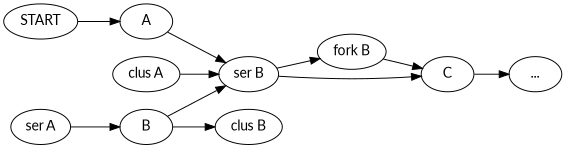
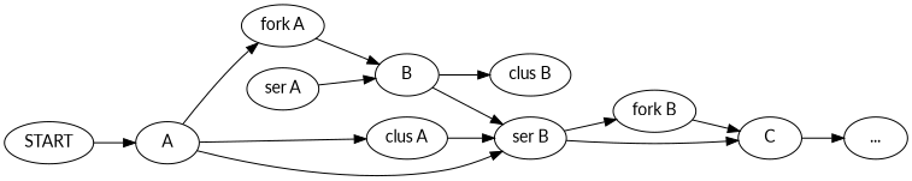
  digraph {
    fontname=Lato
    rankdir=LR
    node [fontname=Lato]
    edge [fontname=Lato]
    n1 [label=START]
    n2 [label=A]
+   n3 [label="fork A"]
    n4 [label="clus A"]
    n5 [label="ser B"]
    n6 [label="ser A"]
    n7 [label=B]
    n8 [label="clus B"]
    n9 [label="fork B"]
    n10 [label=C]
    n11 [label="..."]
    n1 -> n2
+   n2 -> n3
+   n2 -> n4
    n2 -> n5
+   n3 -> n7
    n4 -> n5
    n5 -> n9
    n5 -> n10
    n6 -> n7
    n7 -> n5
    n7 -> n8
    n9 -> n10
    n10 -> n11
  }
